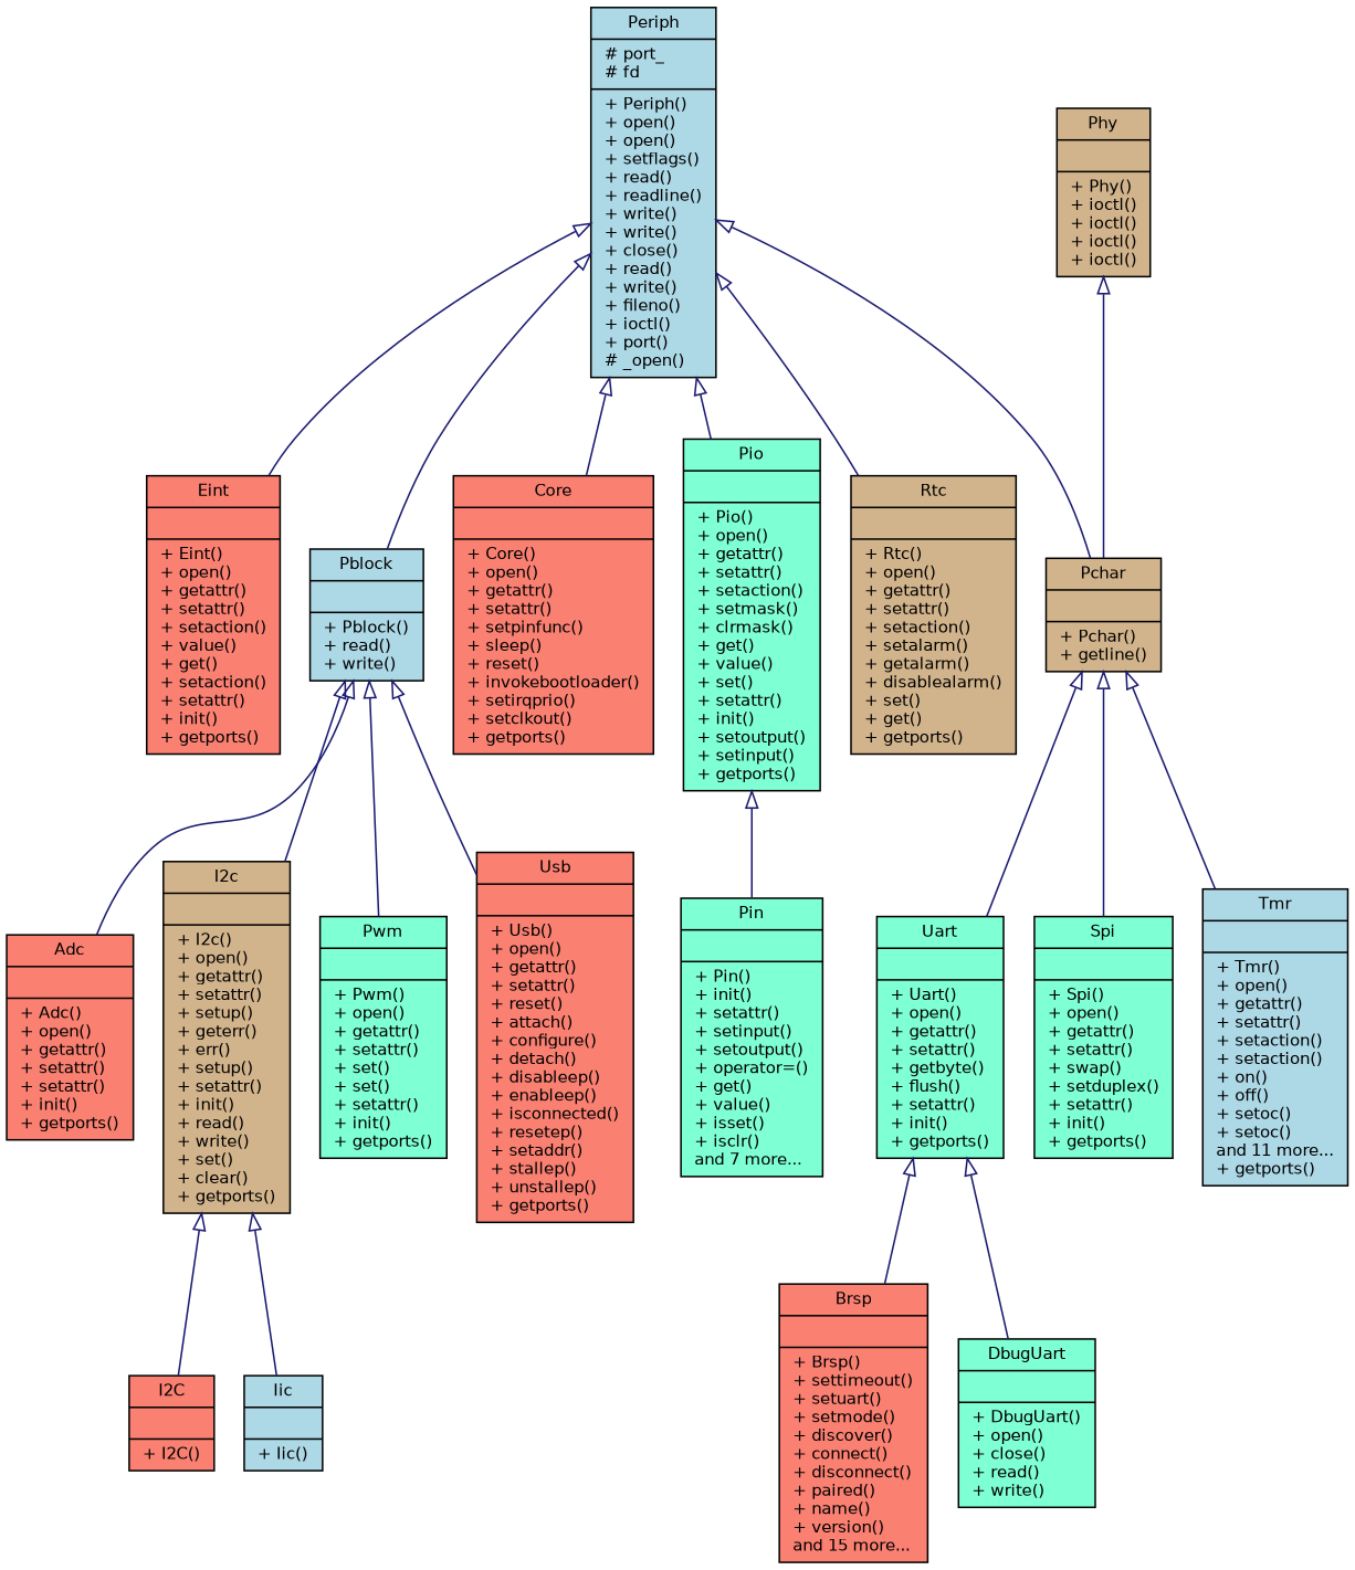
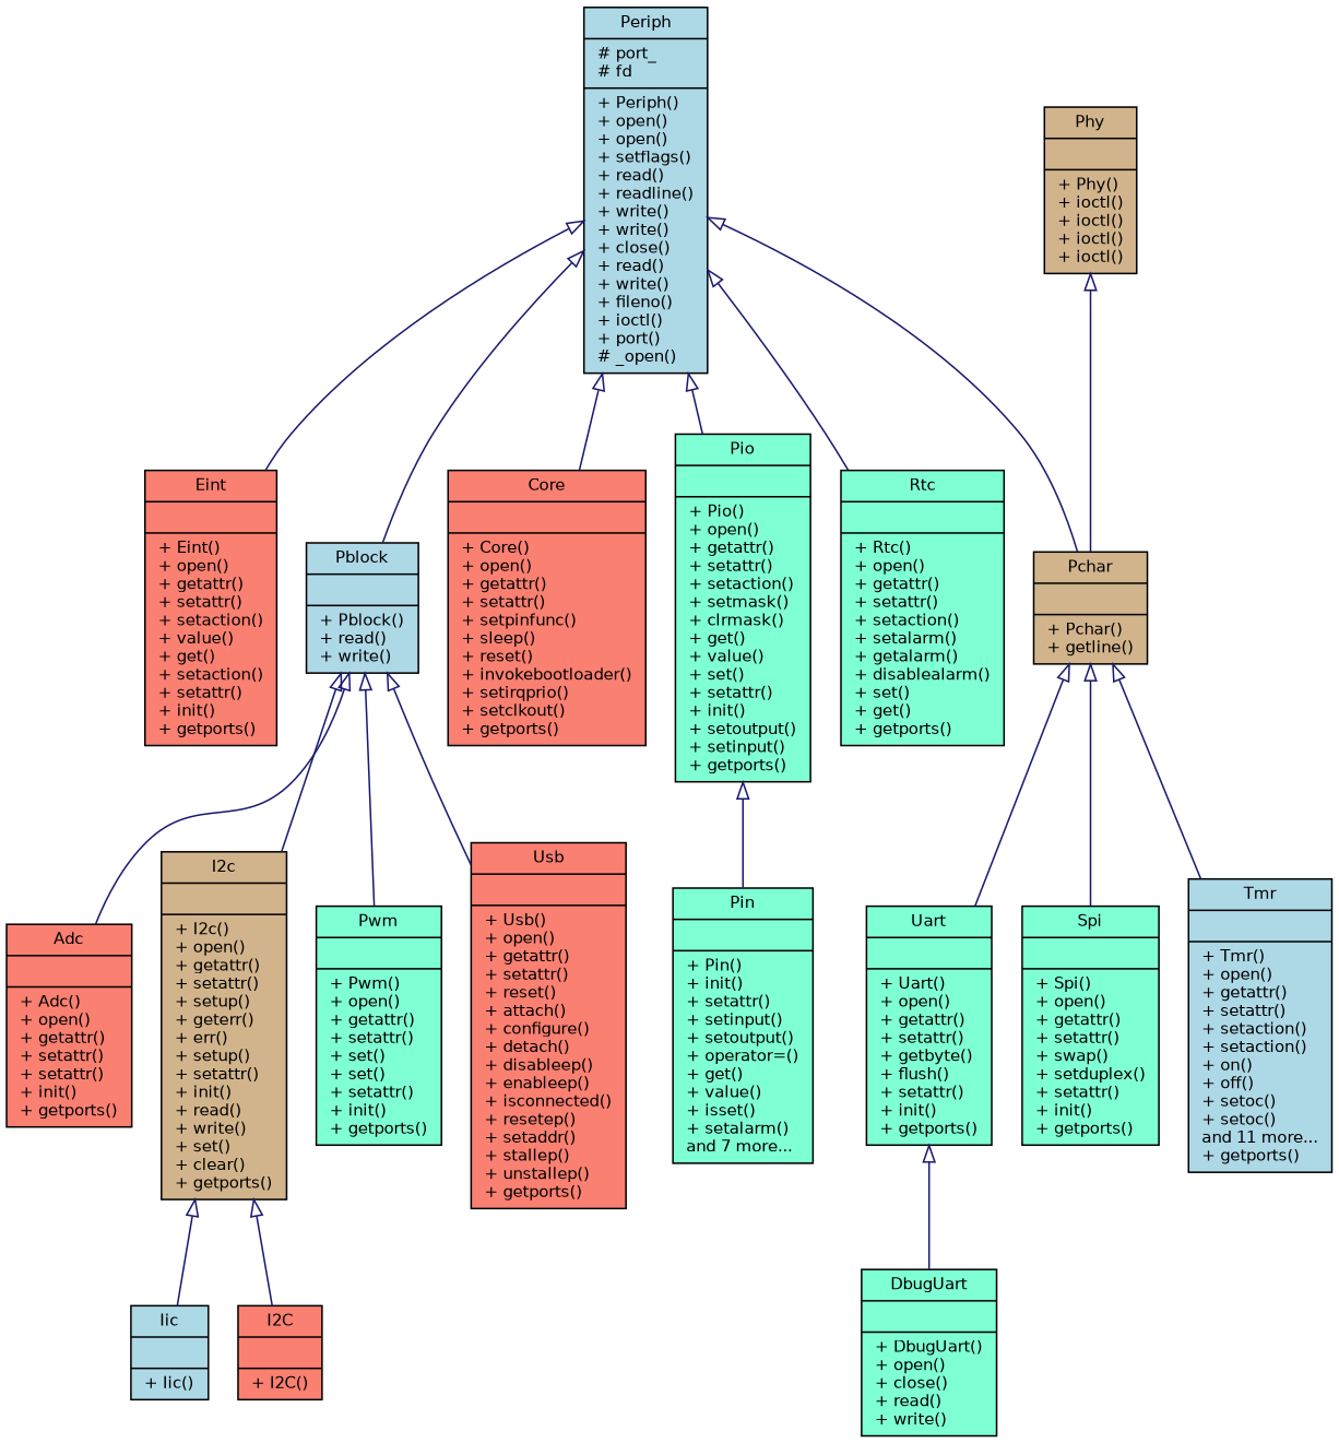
  digraph {
    node [color=black fillcolor=aquamarine fontname=Helvetica fontsize=10 shape=record style=filled]
    edge [arrowtail=onormal color=midnightblue dir=back fontname=Helvetica fontsize=10 labelfontname=Helvetica labelfontsize=10 style=solid]
    n1 [fillcolor=lightblue fontcolor=black height=0.2 label="{Periph\n|# port_\l# fd\l|+ Periph()\l+ open()\l+ open()\l+ setflags()\l+ read()\l+ readline()\l+ write()\l+ write()\l+ close()\l+ read()\l+ write()\l+ fileno()\l+ ioctl()\l+ port()\l# _open()\l}" width=0.4]
    n2 [fillcolor=salmon height=0.2 label="{Core\n||+ Core()\l+ open()\l+ getattr()\l+ setattr()\l+ setpinfunc()\l+ sleep()\l+ reset()\l+ invokebootloader()\l+ setirqprio()\l+ setclkout()\l+ getports()\l}" width=0.4]
    n3 [fillcolor=salmon height=0.2 label="{Eint\n||+ Eint()\l+ open()\l+ getattr()\l+ setattr()\l+ setaction()\l+ value()\l+ get()\l+ setaction()\l+ setattr()\l+ init()\l+ getports()\l}" width=0.4]
    n4 [fillcolor=lightblue height=0.2 label="{Pblock\n||+ Pblock()\l+ read()\l+ write()\l}" width=0.4]
    n5 [fillcolor=tan height=0.2 label="{Pchar\n||+ Pchar()\l+ getline()\l}" width=0.4]
    n6 [height=0.2 label="{Pio\n||+ Pio()\l+ open()\l+ getattr()\l+ setattr()\l+ setaction()\l+ setmask()\l+ clrmask()\l+ get()\l+ value()\l+ set()\l+ setattr()\l+ init()\l+ setoutput()\l+ setinput()\l+ getports()\l}" width=0.4]
-   n7 [fillcolor=tan height=0.2 label="{Rtc\n||+ Rtc()\l+ open()\l+ getattr()\l+ setattr()\l+ setaction()\l+ setalarm()\l+ getalarm()\l+ disablealarm()\l+ set()\l+ get()\l+ getports()\l}" width=0.4]
+   n7 [height=0.2 label="{Rtc\n||+ Rtc()\l+ open()\l+ getattr()\l+ setattr()\l+ setaction()\l+ setalarm()\l+ getalarm()\l+ disablealarm()\l+ set()\l+ get()\l+ getports()\l}" width=0.4]
    n8 [fillcolor=salmon height=0.2 label="{Adc\n||+ Adc()\l+ open()\l+ getattr()\l+ setattr()\l+ setattr()\l+ init()\l+ getports()\l}" width=0.4]
    n9 [fillcolor=tan height=0.2 label="{I2c\n||+ I2c()\l+ open()\l+ getattr()\l+ setattr()\l+ setup()\l+ geterr()\l+ err()\l+ setup()\l+ setattr()\l+ init()\l+ read()\l+ write()\l+ set()\l+ clear()\l+ getports()\l}" width=0.4]
    n10 [height=0.2 label="{Pwm\n||+ Pwm()\l+ open()\l+ getattr()\l+ setattr()\l+ set()\l+ set()\l+ setattr()\l+ init()\l+ getports()\l}" width=0.4]
    n11 [fillcolor=salmon height=0.2 label="{Usb\n||+ Usb()\l+ open()\l+ getattr()\l+ setattr()\l+ reset()\l+ attach()\l+ configure()\l+ detach()\l+ disableep()\l+ enableep()\l+ isconnected()\l+ resetep()\l+ setaddr()\l+ stallep()\l+ unstallep()\l+ getports()\l}" width=0.4]
    n12 [height=0.2 label="{Spi\n||+ Spi()\l+ open()\l+ getattr()\l+ setattr()\l+ swap()\l+ setduplex()\l+ setattr()\l+ init()\l+ getports()\l}" width=0.4]
    n13 [fillcolor=lightblue height=0.2 label="{Tmr\n||+ Tmr()\l+ open()\l+ getattr()\l+ setattr()\l+ setaction()\l+ setaction()\l+ on()\l+ off()\l+ setoc()\l+ setoc()\land 11 more...\l+ getports()\l}" width=0.4]
    n14 [height=0.2 label="{Uart\n||+ Uart()\l+ open()\l+ getattr()\l+ setattr()\l+ getbyte()\l+ flush()\l+ setattr()\l+ init()\l+ getports()\l}" width=0.4]
-   n15 [height=0.2 label="{Pin\n||+ Pin()\l+ init()\l+ setattr()\l+ setinput()\l+ setoutput()\l+ operator=()\l+ get()\l+ value()\l+ isset()\l+ isclr()\land 7 more...\l}" width=0.4]
+   n15 [height=0.2 label="{Pin\n||+ Pin()\l+ init()\l+ setattr()\l+ setinput()\l+ setoutput()\l+ operator=()\l+ get()\l+ value()\l+ isset()\l+ setalarm()\land 7 more...\l}" width=0.4]
    n16 [fillcolor=tan height=0.2 label="{Phy\n||+ Phy()\l+ ioctl()\l+ ioctl()\l+ ioctl()\l+ ioctl()\l}" width=0.4]
    n17 [fillcolor=salmon height=0.2 label="{I2C\n||+ I2C()\l}" width=0.4]
    n18 [fillcolor=lightblue height=0.2 label="{Iic\n||+ Iic()\l}" width=0.4]
-   n19 [fillcolor=salmon height=0.2 label="{Brsp\n||+ Brsp()\l+ settimeout()\l+ setuart()\l+ setmode()\l+ discover()\l+ connect()\l+ disconnect()\l+ paired()\l+ name()\l+ version()\land 15 more...\l}" width=0.4]
    n20 [height=0.2 label="{DbugUart\n||+ DbugUart()\l+ open()\l+ close()\l+ read()\l+ write()\l}" width=0.4]
    n1 -> n2
    n1 -> n3
    n1 -> n4
    n1 -> n5
    n1 -> n6
    n1 -> n7
    n4 -> n8
    n4 -> n9
    n4 -> n10
    n4 -> n11
    n5 -> n12
    n5 -> n13
    n5 -> n14
    n6 -> n15
    n9 -> n17
    n9 -> n18
-   n14 -> n19
    n14 -> n20
    n16 -> n5
  }
